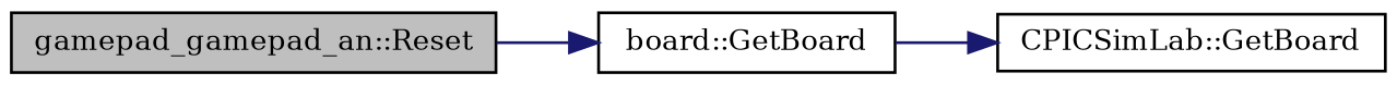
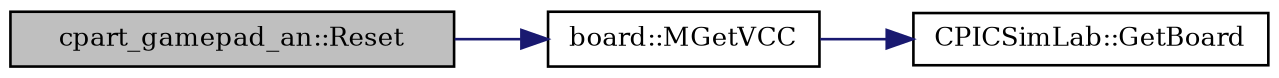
  digraph {
    fontname="DejaVu Serif"
    rankdir=LR
    node [color=black fillcolor=white fontname="DejaVu Serif" fontsize=10 shape=record style=filled]
    edge [color=midnightblue fontname="DejaVu Serif" fontsize=10 labelfontname=Helvetica labelfontsize=10 style=solid]
-   n1 [fillcolor=grey75 fontcolor=black height=0.2 label="gamepad_gamepad_an::Reset" width=0.4]
-   n2 [height=0.2 label="board::GetBoard" width=0.4]
+   n1 [fillcolor=grey75 fontcolor=black height=0.2 label="cpart_gamepad_an::Reset" width=0.4]
+   n2 [height=0.2 label="board::MGetVCC" width=0.4]
    n3 [height=0.2 label="CPICSimLab::GetBoard" width=0.4]
    n1 -> n2
    n2 -> n3
  }
